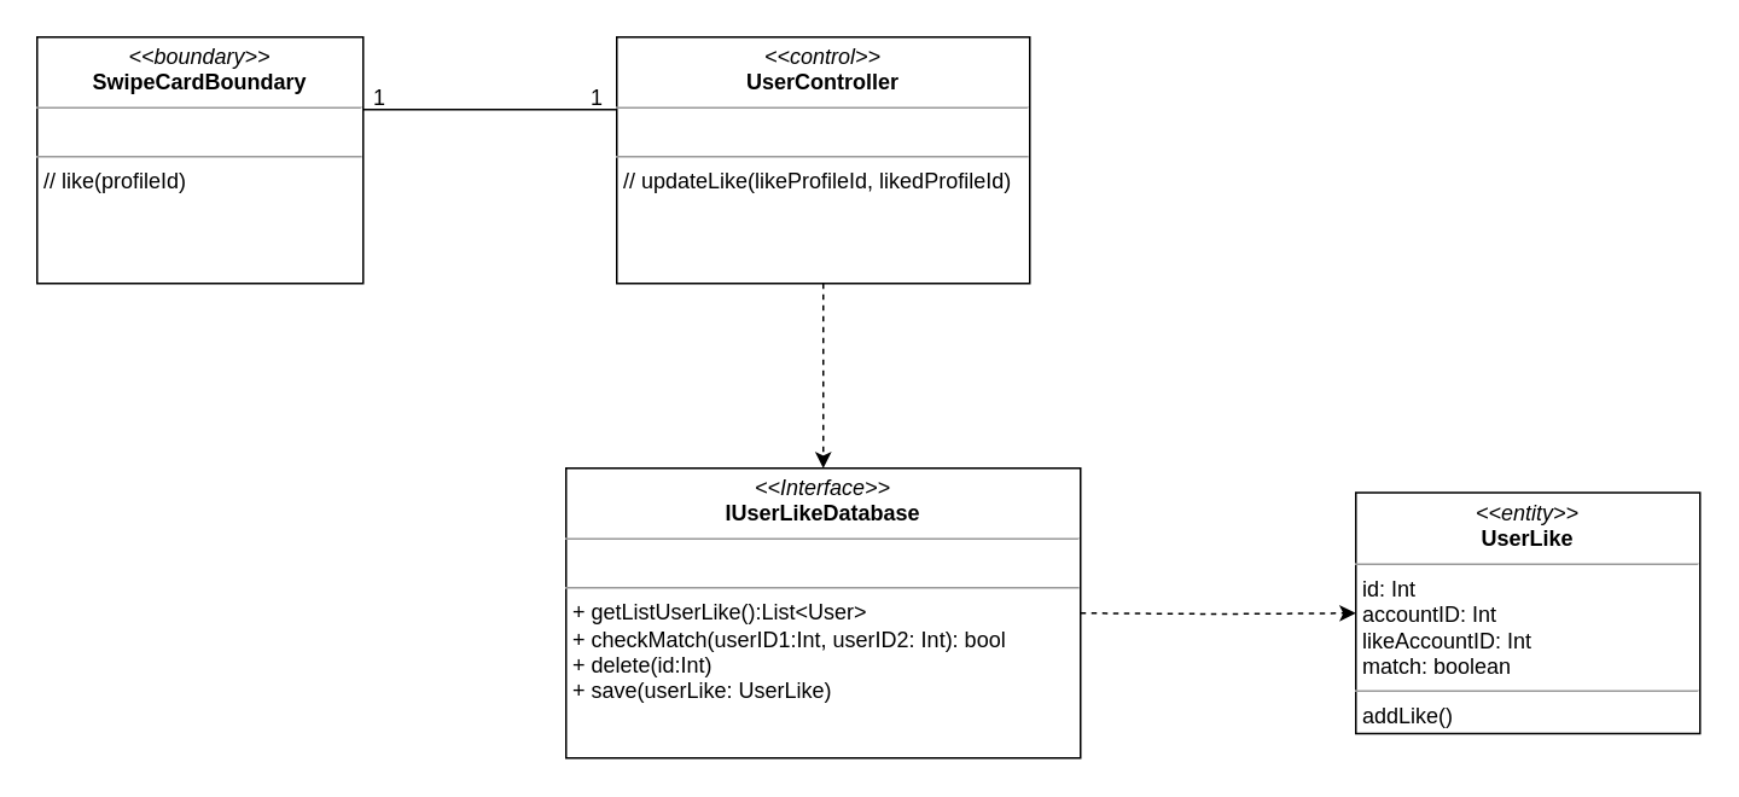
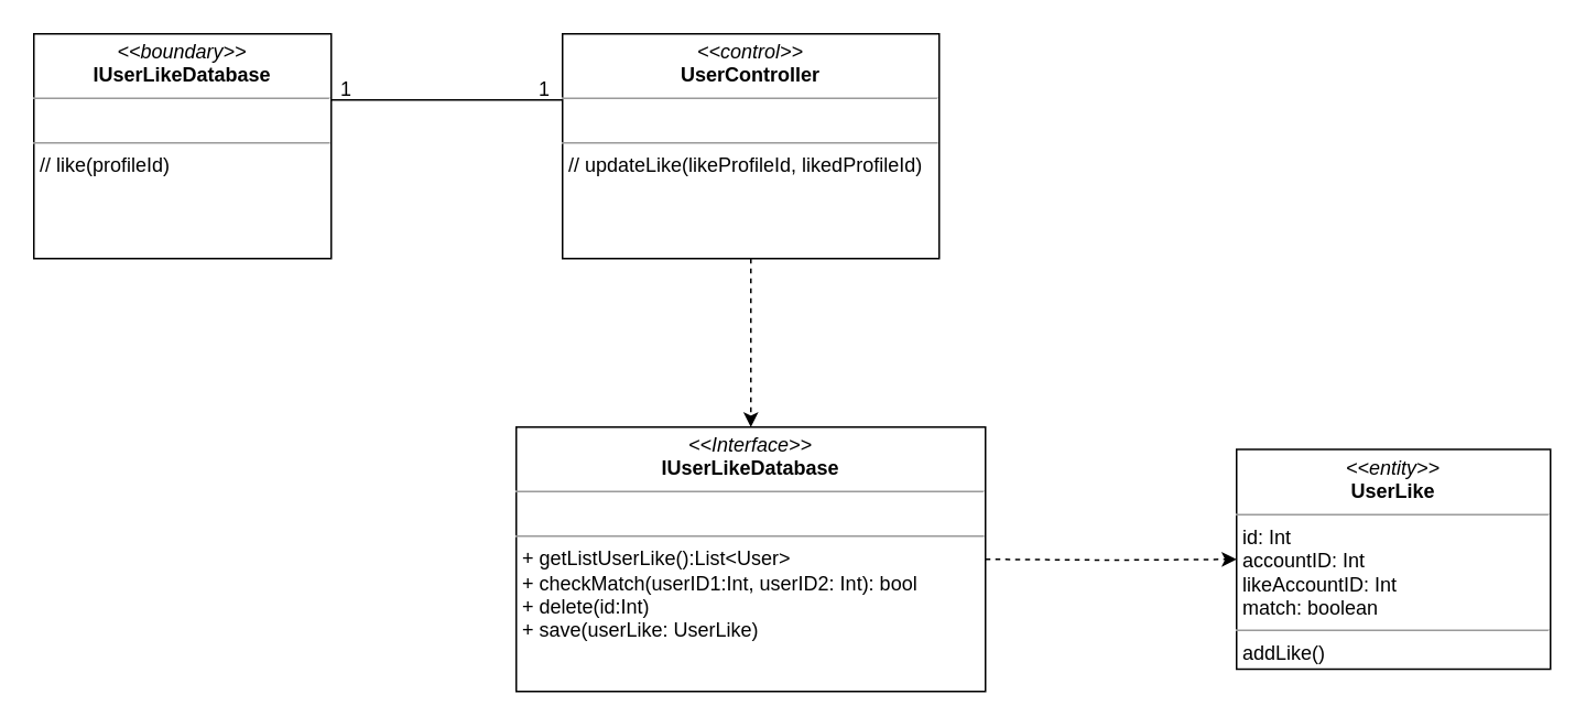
  <mxCell id="0" />
  <mxCell id="1" parent="0" />
- <mxCell id="2" value="&lt;p style=&quot;margin: 0px ; margin-top: 4px ; text-align: center&quot;&gt;&lt;i&gt;&amp;lt;&amp;lt;boundary&amp;gt;&amp;gt;&lt;/i&gt;&lt;br&gt;&lt;b&gt;SwipeCardBoundary&lt;/b&gt;&lt;/p&gt;&lt;hr size=&quot;1&quot;&gt;&lt;p style=&quot;margin: 0px ; margin-left: 4px&quot;&gt;&lt;font style=&quot;font-size: 6px&quot;&gt;&lt;br&gt;&lt;/font&gt;&lt;/p&gt;&lt;hr size=&quot;1&quot;&gt;&lt;p style=&quot;margin: 0px ; margin-left: 4px&quot;&gt;// like(profileId)&lt;/p&gt;" style="verticalAlign=top;align=left;overflow=fill;fontSize=12;fontFamily=Helvetica;html=1;fillColor=#ffffff;" parent="1" vertex="1"><mxGeometry x="20" y="20" width="180" height="136" as="geometry" /></mxCell>
+ <mxCell id="2" value="&lt;p style=&quot;margin: 0px ; margin-top: 4px ; text-align: center&quot;&gt;&lt;i&gt;&amp;lt;&amp;lt;boundary&amp;gt;&amp;gt;&lt;/i&gt;&lt;br&gt;&lt;b&gt;IUserLikeDatabase&lt;/b&gt;&lt;/p&gt;&lt;hr size=&quot;1&quot;&gt;&lt;p style=&quot;margin: 0px ; margin-left: 4px&quot;&gt;&lt;font style=&quot;font-size: 6px&quot;&gt;&lt;br&gt;&lt;/font&gt;&lt;/p&gt;&lt;hr size=&quot;1&quot;&gt;&lt;p style=&quot;margin: 0px ; margin-left: 4px&quot;&gt;// like(profileId)&lt;/p&gt;" style="verticalAlign=top;align=left;overflow=fill;fontSize=12;fontFamily=Helvetica;html=1;fillColor=#ffffff;" parent="1" vertex="1"><mxGeometry x="20" y="20" width="180" height="136" as="geometry" /></mxCell>
  <mxCell id="3" style="edgeStyle=orthogonalEdgeStyle;rounded=0;orthogonalLoop=1;jettySize=auto;html=1;dashed=1;" parent="1" source="4" edge="1"><mxGeometry relative="1" as="geometry"><mxPoint x="454" y="258" as="targetPoint" /></mxGeometry></mxCell>
  <mxCell id="4" value="&lt;p style=&quot;margin: 0px ; margin-top: 4px ; text-align: center&quot;&gt;&lt;i&gt;&amp;lt;&amp;lt;control&amp;gt;&amp;gt;&lt;/i&gt;&lt;br&gt;&lt;b&gt;UserController&lt;/b&gt;&lt;/p&gt;&lt;hr size=&quot;1&quot;&gt;&lt;p style=&quot;margin: 0px ; margin-left: 4px&quot;&gt;&lt;font style=&quot;font-size: 6px&quot;&gt;&lt;br&gt;&lt;/font&gt;&lt;/p&gt;&lt;hr size=&quot;1&quot;&gt;&lt;p style=&quot;margin: 0px ; margin-left: 4px&quot;&gt;// updateLike(likeProfileId, likedProfileId)&lt;/p&gt;" style="verticalAlign=top;align=left;overflow=fill;fontSize=12;fontFamily=Helvetica;html=1;fillColor=#ffffff;" parent="1" vertex="1"><mxGeometry x="340" y="20" width="228" height="136" as="geometry" /></mxCell>
  <mxCell id="5" value="" style="endArrow=none;endFill=0;endSize=12;html=1;strokeWidth=1;" parent="1" edge="1"><mxGeometry width="160" relative="1" as="geometry"><mxPoint x="200" y="60" as="sourcePoint" /><mxPoint x="340" y="60" as="targetPoint" /></mxGeometry></mxCell>
  <mxCell id="6" value="1" style="text;html=1;resizable=0;points=[];autosize=1;align=left;verticalAlign=top;spacingTop=-4;" parent="1" vertex="1"><mxGeometry x="204" y="44" width="16" height="24" as="geometry" /></mxCell>
  <mxCell id="7" value="1" style="text;html=1;resizable=0;points=[];autosize=1;align=left;verticalAlign=top;spacingTop=-4;" parent="1" vertex="1"><mxGeometry x="324" y="44" width="16" height="24" as="geometry" /></mxCell>
  <mxCell id="8" value="&lt;p style=&quot;margin: 0px ; margin-top: 4px ; text-align: center&quot;&gt;&lt;i&gt;&amp;lt;&amp;lt;entity&amp;gt;&amp;gt;&lt;/i&gt;&lt;br&gt;&lt;b&gt;UserLike&lt;/b&gt;&lt;/p&gt;&lt;hr size=&quot;1&quot;&gt;&lt;p style=&quot;margin: 0px 0px 0px 4px&quot;&gt;id: Int&lt;/p&gt;&lt;p style=&quot;margin: 0px 0px 0px 4px&quot;&gt;accountID: Int&lt;/p&gt;&lt;p style=&quot;margin: 0px 0px 0px 4px&quot;&gt;likeAccountID: Int&lt;/p&gt;&lt;p style=&quot;margin: 0px 0px 0px 4px&quot;&gt;match: boolean&lt;/p&gt;&lt;hr size=&quot;1&quot;&gt;&lt;p style=&quot;margin: 0px ; margin-left: 4px&quot;&gt;addLike()&lt;/p&gt;" style="verticalAlign=top;align=left;overflow=fill;fontSize=12;fontFamily=Helvetica;html=1;" parent="1" vertex="1"><mxGeometry x="748" y="271.5" width="190" height="133" as="geometry" /></mxCell>
  <mxCell id="9" style="edgeStyle=orthogonalEdgeStyle;rounded=0;orthogonalLoop=1;jettySize=auto;html=1;dashed=1;" parent="1" target="8" edge="1"><mxGeometry relative="1" as="geometry"><mxPoint x="596" y="338" as="sourcePoint" /></mxGeometry></mxCell>
  <mxCell id="10" value="&lt;p style=&quot;margin: 0px ; margin-top: 4px ; text-align: center&quot;&gt;&lt;i&gt;&amp;lt;&amp;lt;Interface&amp;gt;&amp;gt;&lt;/i&gt;&lt;br&gt;&lt;b&gt;IUserLikeDatabase&lt;/b&gt;&lt;/p&gt;&lt;hr size=&quot;1&quot;&gt;&lt;p style=&quot;margin: 0px ; margin-left: 4px&quot;&gt;&lt;br&gt;&lt;/p&gt;&lt;hr size=&quot;1&quot;&gt;&lt;p style=&quot;margin: 0px ; margin-left: 4px&quot;&gt;+ getListUserLike(&lt;span&gt;):List&amp;lt;User&amp;gt;&lt;/span&gt;&lt;/p&gt;&lt;p style=&quot;margin: 0px ; margin-left: 4px&quot;&gt;&lt;span&gt;+ checkMatch(userID1:Int, userID2: Int): bool&lt;/span&gt;&lt;/p&gt;&lt;p style=&quot;margin: 0px ; margin-left: 4px&quot;&gt;&lt;span&gt;+ delete(id:Int)&lt;/span&gt;&lt;/p&gt;&lt;p style=&quot;margin: 0px ; margin-left: 4px&quot;&gt;&lt;span&gt;+ save(userLike: UserLike)&lt;/span&gt;&lt;/p&gt;" style="verticalAlign=top;align=left;overflow=fill;fontSize=12;fontFamily=Helvetica;html=1;" vertex="1" parent="1"><mxGeometry x="312" y="258" width="284" height="160" as="geometry" /></mxCell>
